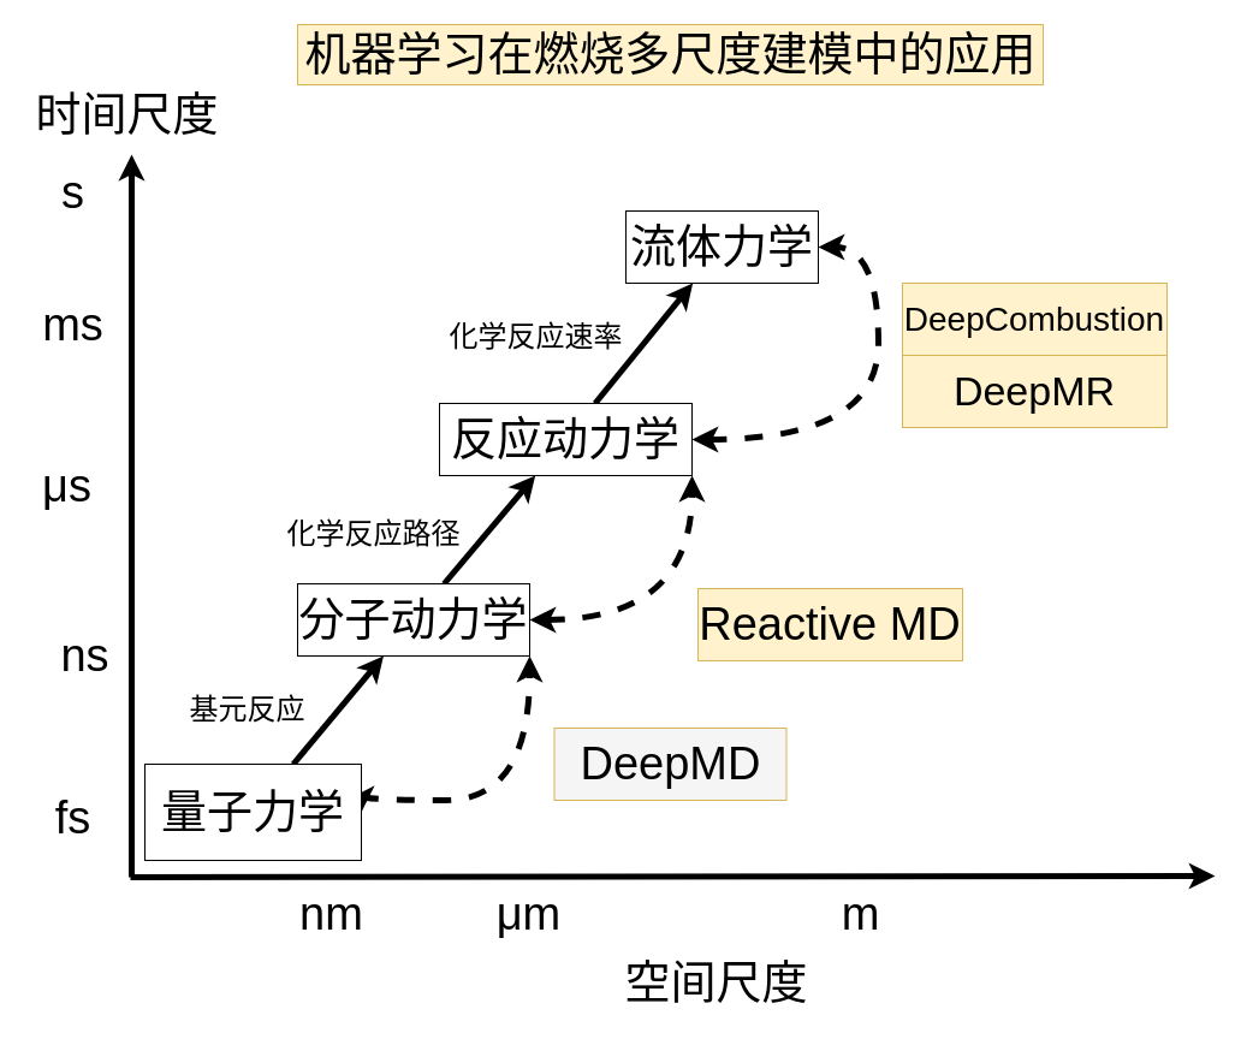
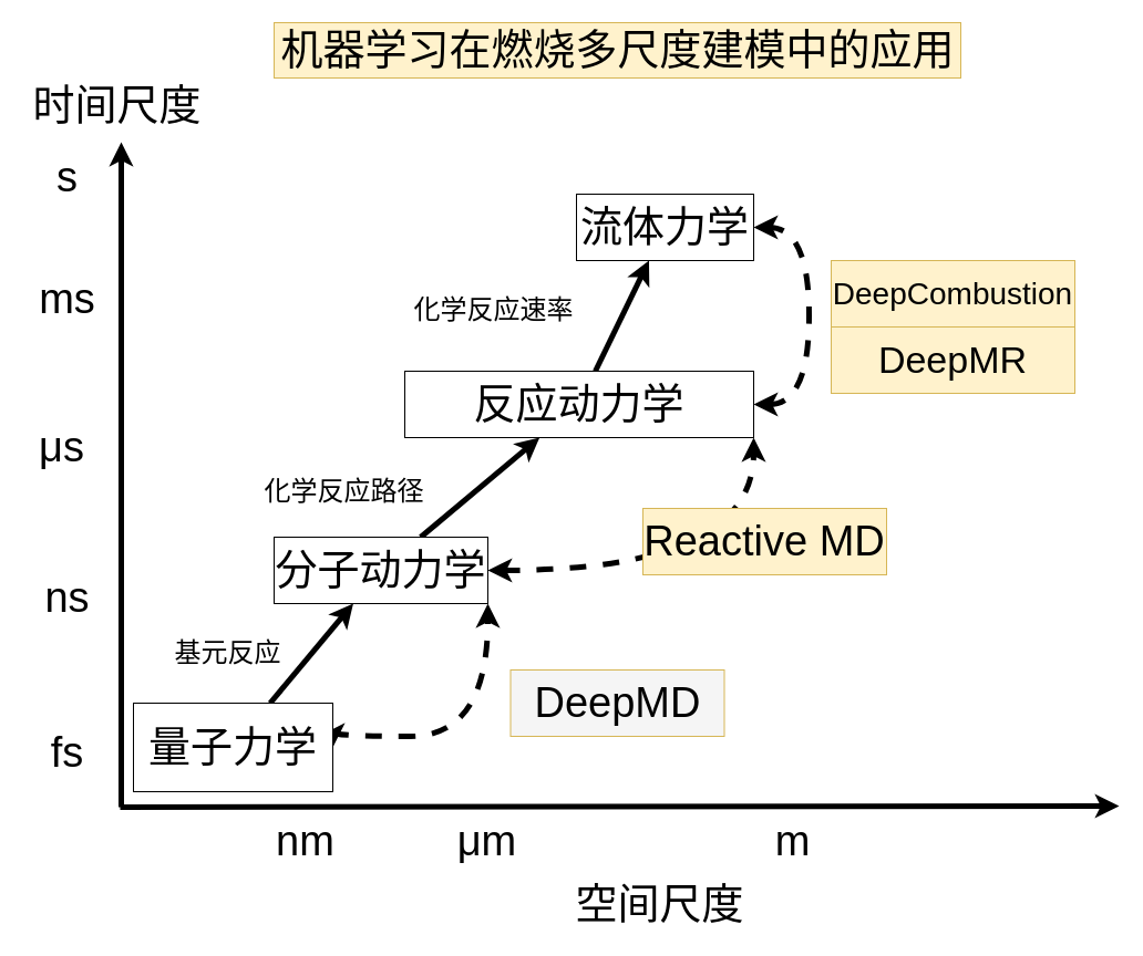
  <mxCell id="0" />
  <mxCell id="1" parent="0" />
  <mxCell id="2" value="" style="endArrow=classic;html=1;rounded=0;strokeWidth=5;" edge="1" parent="1"><mxGeometry width="50" height="50" relative="1" as="geometry"><mxPoint x="108" y="729" as="sourcePoint" /><mxPoint x="1010" y="728" as="targetPoint" /></mxGeometry></mxCell>
  <mxCell id="3" value="" style="endArrow=classic;html=1;rounded=0;strokeWidth=5;" edge="1" parent="1"><mxGeometry width="50" height="50" relative="1" as="geometry"><mxPoint x="109" y="729" as="sourcePoint" /><mxPoint x="109" y="128" as="targetPoint" /></mxGeometry></mxCell>
  <mxCell id="4" value="时间尺度" style="text;html=1;align=center;verticalAlign=middle;resizable=0;points=[];autosize=1;strokeColor=none;fillColor=none;fontSize=38;" vertex="1" parent="1"><mxGeometry x="20" y="70" width="170" height="50" as="geometry" /></mxCell>
  <mxCell id="5" value="空间尺度" style="text;html=1;align=center;verticalAlign=middle;resizable=0;points=[];autosize=1;strokeColor=none;fillColor=none;fontSize=38;" vertex="1" parent="1"><mxGeometry x="510" y="792" width="170" height="50" as="geometry" /></mxCell>
  <mxCell id="6" value="nm" style="text;html=1;align=center;verticalAlign=middle;resizable=0;points=[];autosize=1;strokeColor=none;fillColor=none;fontSize=38;" vertex="1" parent="1"><mxGeometry x="240" y="735" width="70" height="50" as="geometry" /></mxCell>
  <mxCell id="7" value="&lt;span style=&quot;font-weight: normal&quot;&gt;μm&lt;/span&gt;" style="text;html=1;align=center;verticalAlign=middle;resizable=0;points=[];autosize=1;strokeColor=none;fillColor=none;fontSize=38;labelBackgroundColor=none;fontStyle=1" vertex="1" parent="1"><mxGeometry x="404" y="735" width="70" height="50" as="geometry" /></mxCell>
  <mxCell id="8" value="m" style="text;html=1;align=center;verticalAlign=middle;resizable=0;points=[];autosize=1;strokeColor=none;fillColor=none;fontSize=38;labelBackgroundColor=none;" vertex="1" parent="1"><mxGeometry x="690" y="735" width="50" height="50" as="geometry" /></mxCell>
- <mxCell id="9" value="ns" style="text;html=1;align=center;verticalAlign=middle;resizable=0;points=[];autosize=1;strokeColor=none;fillColor=none;fontSize=38;" vertex="1" parent="1"><mxGeometry x="40" y="520" width="60" height="50" as="geometry" /></mxCell>
+ <mxCell id="9" value="ns" style="text;html=1;align=center;verticalAlign=middle;resizable=0;points=[];autosize=1;strokeColor=none;fillColor=none;fontSize=38;" vertex="1" parent="1"><mxGeometry x="30" y="515" width="60" height="50" as="geometry" /></mxCell>
  <mxCell id="10" value="μs" style="text;html=1;align=center;verticalAlign=middle;resizable=0;points=[];autosize=1;strokeColor=none;fillColor=none;fontSize=38;" vertex="1" parent="1"><mxGeometry x="25" y="378.5" width="60" height="50" as="geometry" /></mxCell>
  <mxCell id="11" value="ms" style="text;html=1;align=center;verticalAlign=middle;resizable=0;points=[];autosize=1;strokeColor=none;fillColor=none;fontSize=38;" vertex="1" parent="1"><mxGeometry x="25" y="245" width="70" height="50" as="geometry" /></mxCell>
  <mxCell id="12" value="s" style="text;html=1;align=center;verticalAlign=middle;resizable=0;points=[];autosize=1;strokeColor=none;fillColor=none;fontSize=38;" vertex="1" parent="1"><mxGeometry x="45" y="135" width="30" height="50" as="geometry" /></mxCell>
  <mxCell id="13" value="" style="rounded=0;orthogonalLoop=1;jettySize=auto;html=1;fontSize=38;strokeWidth=5;" edge="1" parent="1" source="15" target="19"><mxGeometry relative="1" as="geometry" /></mxCell>
  <mxCell id="14" style="edgeStyle=orthogonalEdgeStyle;rounded=0;orthogonalLoop=1;jettySize=auto;html=1;entryX=1;entryY=1;entryDx=0;entryDy=0;dashed=1;fontSize=24;strokeWidth=5;exitX=1;exitY=0.5;exitDx=0;exitDy=0;startArrow=classic;startFill=1;curved=1;" edge="1" parent="1" source="15" target="19"><mxGeometry relative="1" as="geometry"><Array as="points"><mxPoint x="440" y="665" /></Array></mxGeometry></mxCell>
  <mxCell id="15" value="量子力学" style="rounded=0;whiteSpace=wrap;html=1;labelBackgroundColor=none;fontSize=38;" vertex="1" parent="1"><mxGeometry x="120" y="635" width="180" height="80" as="geometry" /></mxCell>
  <mxCell id="16" value="fs" style="text;html=1;align=center;verticalAlign=middle;resizable=0;points=[];autosize=1;strokeColor=none;fillColor=none;fontSize=38;" vertex="1" parent="1"><mxGeometry x="35" y="655" width="50" height="50" as="geometry" /></mxCell>
  <mxCell id="17" value="" style="edgeStyle=none;rounded=0;orthogonalLoop=1;jettySize=auto;html=1;fontSize=38;strokeWidth=5;" edge="1" parent="1" source="19" target="22"><mxGeometry relative="1" as="geometry" /></mxCell>
  <mxCell id="18" style="edgeStyle=orthogonalEdgeStyle;rounded=0;orthogonalLoop=1;jettySize=auto;html=1;entryX=1;entryY=1;entryDx=0;entryDy=0;dashed=1;fontSize=24;strokeWidth=5;exitX=1;exitY=0.5;exitDx=0;exitDy=0;startArrow=classic;startFill=1;curved=1;" edge="1" parent="1" source="19" target="22"><mxGeometry relative="1" as="geometry" /></mxCell>
  <mxCell id="19" value="分子动力学" style="whiteSpace=wrap;html=1;fontSize=38;rounded=0;labelBackgroundColor=none;" vertex="1" parent="1"><mxGeometry x="247" y="485" width="193" height="60" as="geometry" /></mxCell>
  <mxCell id="20" value="" style="edgeStyle=none;rounded=0;orthogonalLoop=1;jettySize=auto;html=1;fontSize=38;strokeWidth=5;" edge="1" parent="1" source="22" target="23"><mxGeometry relative="1" as="geometry" /></mxCell>
  <mxCell id="21" style="edgeStyle=orthogonalEdgeStyle;curved=1;rounded=0;orthogonalLoop=1;jettySize=auto;html=1;entryX=1;entryY=0.5;entryDx=0;entryDy=0;dashed=1;fontSize=34;startArrow=classic;startFill=1;strokeWidth=5;exitX=1;exitY=0.5;exitDx=0;exitDy=0;" edge="1" parent="1" source="22" target="23"><mxGeometry relative="1" as="geometry"><Array as="points"><mxPoint x="730" y="365" /><mxPoint x="730" y="205" /></Array></mxGeometry></mxCell>
- <mxCell id="22" value="反应动力学" style="whiteSpace=wrap;html=1;fontSize=38;rounded=0;labelBackgroundColor=none;" vertex="1" parent="1"><mxGeometry x="365" y="335" width="210" height="60" as="geometry" /></mxCell>
+ <mxCell id="22" value="反应动力学" style="whiteSpace=wrap;html=1;fontSize=38;rounded=0;labelBackgroundColor=none;" vertex="1" parent="1"><mxGeometry x="365" y="335" width="315" height="60" as="geometry" /></mxCell>
  <mxCell id="23" value="流体力学" style="whiteSpace=wrap;html=1;fontSize=38;rounded=0;labelBackgroundColor=none;" vertex="1" parent="1"><mxGeometry x="520" y="175" width="160" height="60" as="geometry" /></mxCell>
  <mxCell id="24" value="基元反应" style="text;html=1;align=center;verticalAlign=middle;resizable=0;points=[];autosize=1;strokeColor=none;fillColor=none;fontSize=24;" vertex="1" parent="1"><mxGeometry x="150" y="575" width="110" height="30" as="geometry" /></mxCell>
  <mxCell id="25" value="化学反应路径" style="text;html=1;align=center;verticalAlign=middle;resizable=0;points=[];autosize=1;strokeColor=none;fillColor=none;fontSize=24;" vertex="1" parent="1"><mxGeometry x="230" y="429" width="160" height="30" as="geometry" /></mxCell>
  <mxCell id="26" value="化学反应速率" style="text;html=1;align=center;verticalAlign=middle;resizable=0;points=[];autosize=1;strokeColor=none;fillColor=none;fontSize=24;" vertex="1" parent="1"><mxGeometry x="365" y="265" width="160" height="30" as="geometry" /></mxCell>
  <mxCell id="27" value="DeepMD" style="whiteSpace=wrap;html=1;fontSize=38;rounded=0;labelBackgroundColor=none;fillColor=#f5f5f5;strokeColor=#d6b656;" vertex="1" parent="1"><mxGeometry x="460.5" y="605" width="193" height="60" as="geometry" /></mxCell>
- <mxCell id="28" value="Reactive MD" style="whiteSpace=wrap;html=1;fontSize=38;rounded=0;labelBackgroundColor=none;fillColor=#fff2cc;strokeColor=#d6b656;" vertex="1" parent="1"><mxGeometry x="580" y="489" width="220" height="60" as="geometry" /></mxCell>
+ <mxCell id="28" value="Reactive MD" style="whiteSpace=wrap;html=1;fontSize=38;rounded=0;labelBackgroundColor=none;fillColor=#fff2cc;strokeColor=#d6b656;" vertex="1" parent="1"><mxGeometry x="580" y="459" width="220" height="60" as="geometry" /></mxCell>
  <mxCell id="29" value="DeepMR" style="whiteSpace=wrap;html=1;fontSize=34;rounded=0;labelBackgroundColor=none;fillColor=#fff2cc;strokeColor=#d6b656;" vertex="1" parent="1"><mxGeometry x="750" y="295" width="220" height="60" as="geometry" /></mxCell>
  <mxCell id="30" value="DeepCombustion" style="whiteSpace=wrap;html=1;fontSize=28;rounded=0;labelBackgroundColor=none;fillColor=#fff2cc;strokeColor=#d6b656;" vertex="1" parent="1"><mxGeometry x="750" y="235" width="220" height="60" as="geometry" /></mxCell>
  <mxCell id="31" value="机器学习在燃烧多尺度建模中的应用" style="text;html=1;align=center;verticalAlign=middle;resizable=0;points=[];autosize=1;strokeColor=#d6b656;fillColor=#fff2cc;fontSize=38;" vertex="1" parent="1"><mxGeometry x="247" y="20" width="620" height="50" as="geometry" /></mxCell>
